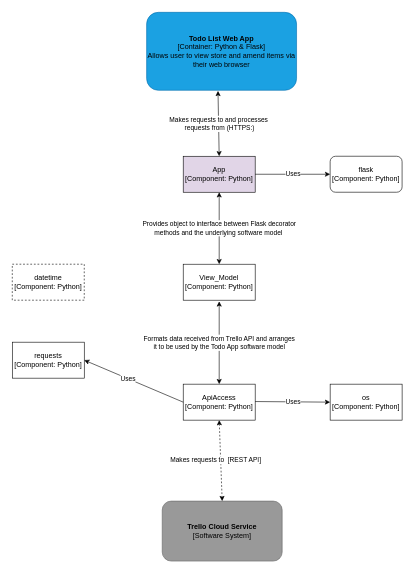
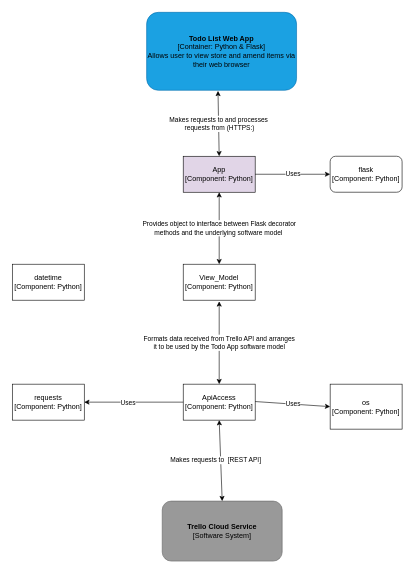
  <mxCell id="0" />
  <mxCell id="1" parent="0" />
  <mxCell id="2" value="&lt;font color=&quot;#000000&quot;&gt;&lt;b&gt;Todo List Web App&lt;/b&gt;&lt;br&gt;[Container: Python &amp;amp; Flask]&lt;br&gt;Allows user to view store and amend items via their web browser&lt;/font&gt;" style="rounded=1;whiteSpace=wrap;html=1;fillColor=#1ba1e2;strokeColor=#006EAF;fontColor=#ffffff;" parent="1" vertex="1"><mxGeometry x="244" y="20" width="250" height="130" as="geometry" /></mxCell>
  <mxCell id="3" value="App&lt;br&gt;[Component: Python]" style="rounded=0;whiteSpace=wrap;html=1;fillColor=#e1d5e7;" parent="1" vertex="1"><mxGeometry x="305" y="260" width="120" height="60" as="geometry" /></mxCell>
  <mxCell id="4" value="ApiAccess&lt;br&gt;[Component: Python]" style="rounded=0;whiteSpace=wrap;html=1;" parent="1" vertex="1"><mxGeometry x="305" y="640" width="120" height="60" as="geometry" /></mxCell>
  <mxCell id="5" value="&lt;b&gt;Trello Cloud Service&lt;/b&gt;&lt;br&gt;[Software System]" style="rounded=1;whiteSpace=wrap;html=1;strokeColor=#666666;gradientColor=#999999;fillColor=#999999;" parent="1" vertex="1"><mxGeometry x="270" y="835" width="200" height="100" as="geometry" /></mxCell>
- <mxCell id="6" value="" style="endArrow=classic;startArrow=classic;html=1;exitX=0.5;exitY=1;exitDx=0;exitDy=0;entryX=0.5;entryY=0;entryDx=0;entryDy=0;dashed=1;" parent="1" source="4" target="5" edge="1"><mxGeometry width="50" height="50" relative="1" as="geometry"><mxPoint x="320" y="680" as="sourcePoint" /><mxPoint x="369" y="825" as="targetPoint" /></mxGeometry></mxCell>
+ <mxCell id="6" value="" style="endArrow=classic;startArrow=classic;html=1;exitX=0.5;exitY=1;exitDx=0;exitDy=0;entryX=0.5;entryY=0;entryDx=0;entryDy=0;" parent="1" source="4" target="5" edge="1"><mxGeometry width="50" height="50" relative="1" as="geometry"><mxPoint x="320" y="680" as="sourcePoint" /><mxPoint x="369" y="825" as="targetPoint" /></mxGeometry></mxCell>
  <mxCell id="7" value="Makes requests to&amp;nbsp; [REST API]" style="edgeLabel;html=1;align=center;verticalAlign=middle;resizable=0;points=[];" parent="6" vertex="1" connectable="0"><mxGeometry x="0.163" relative="1" as="geometry"><mxPoint x="-9.6" y="-12.2" as="offset" /></mxGeometry></mxCell>
  <mxCell id="8" value="flask&lt;br&gt;[Component: Python]" style="whiteSpace=wrap;html=1;rounded=1;" parent="1" vertex="1"><mxGeometry x="550" y="260" width="120" height="60" as="geometry" /></mxCell>
  <mxCell id="9" value="View_Model&lt;br&gt;[Component: Python]" style="rounded=0;whiteSpace=wrap;html=1;" parent="1" vertex="1"><mxGeometry x="305" y="440" width="120" height="60" as="geometry" /></mxCell>
- <mxCell id="10" value="datetime&lt;br&gt;[Component: Python]" style="rounded=0;whiteSpace=wrap;html=1;dashed=1;" parent="1" vertex="1"><mxGeometry x="20" y="440" width="120" height="60" as="geometry" /></mxCell>
- <mxCell id="11" value="requests&lt;br&gt;[Component: Python]" style="rounded=0;whiteSpace=wrap;html=1;" parent="1" vertex="1"><mxGeometry x="20" y="570" width="120" height="60" as="geometry" /></mxCell>
- <mxCell id="12" value="os&lt;br&gt;[Component: Python]" style="rounded=0;whiteSpace=wrap;html=1;" parent="1" vertex="1"><mxGeometry x="550" y="640" width="120" height="60" as="geometry" /></mxCell>
+ <mxCell id="10" value="datetime&lt;br&gt;[Component: Python]" style="rounded=0;whiteSpace=wrap;html=1;" parent="1" vertex="1"><mxGeometry x="20" y="440" width="120" height="60" as="geometry" /></mxCell>
+ <mxCell id="11" value="requests&lt;br&gt;[Component: Python]" style="rounded=0;whiteSpace=wrap;html=1;" parent="1" vertex="1"><mxGeometry x="20" y="640" width="120" height="60" as="geometry" /></mxCell>
+ <mxCell id="12" value="os&lt;br&gt;[Component: Python]" style="rounded=0;whiteSpace=wrap;html=1;" parent="1" vertex="1"><mxGeometry x="550" y="640" width="120" height="75" as="geometry" /></mxCell>
  <mxCell id="13" value="Makes requests to and processes&lt;br&gt;&amp;nbsp;requests from (HTTPS:)" style="endArrow=classic;startArrow=classic;html=1;entryX=0.476;entryY=1.008;entryDx=0;entryDy=0;entryPerimeter=0;exitX=0.5;exitY=0;exitDx=0;exitDy=0;" parent="1" source="3" target="2" edge="1"><mxGeometry width="50" height="50" relative="1" as="geometry"><mxPoint x="359" y="239" as="sourcePoint" /><mxPoint x="360" y="160" as="targetPoint" /></mxGeometry></mxCell>
  <mxCell id="14" value="Uses" style="endArrow=classic;html=1;entryX=0;entryY=0.5;entryDx=0;entryDy=0;exitX=1;exitY=0.5;exitDx=0;exitDy=0;" parent="1" source="3" target="8" edge="1"><mxGeometry width="50" height="50" relative="1" as="geometry"><mxPoint x="425" y="350" as="sourcePoint" /><mxPoint x="475" y="300" as="targetPoint" /></mxGeometry></mxCell>
  <mxCell id="15" value="Uses" style="endArrow=classic;html=1;exitX=1;exitY=0.5;exitDx=0;exitDy=0;entryX=0;entryY=0.5;entryDx=0;entryDy=0;" parent="1" target="12" edge="1"><mxGeometry width="50" height="50" relative="1" as="geometry"><mxPoint x="425" y="669" as="sourcePoint" /><mxPoint x="530" y="669" as="targetPoint" /></mxGeometry></mxCell>
  <mxCell id="16" value="" style="endArrow=classic;html=1;exitX=0;exitY=0.5;exitDx=0;exitDy=0;entryX=1;entryY=0.5;entryDx=0;entryDy=0;" parent="1" source="4" target="11" edge="1"><mxGeometry width="50" height="50" relative="1" as="geometry"><mxPoint x="250" y="630" as="sourcePoint" /><mxPoint x="300" y="580" as="targetPoint" /></mxGeometry></mxCell>
  <mxCell id="17" value="Uses" style="edgeLabel;html=1;align=center;verticalAlign=middle;resizable=0;points=[];" parent="16" vertex="1" connectable="0"><mxGeometry x="0.127" relative="1" as="geometry"><mxPoint as="offset" /></mxGeometry></mxCell>
  <mxCell id="18" value="Provides object to interface between Flask decorator &lt;br&gt;methods and the underlying software model&amp;nbsp;" style="endArrow=classic;startArrow=classic;html=1;entryX=0.5;entryY=1;entryDx=0;entryDy=0;exitX=0.5;exitY=0;exitDx=0;exitDy=0;" parent="1" target="3" edge="1" source="9"><mxGeometry width="50" height="50" relative="1" as="geometry"><mxPoint x="365" y="380" as="sourcePoint" /><mxPoint x="360" y="320" as="targetPoint" /></mxGeometry></mxCell>
  <mxCell id="19" value="Formats data received from Trello API and arranges&lt;br&gt;it to be used by the Todo App software model" style="endArrow=classic;startArrow=classic;html=1;exitX=0.5;exitY=0;exitDx=0;exitDy=0;" edge="1" parent="1" source="4"><mxGeometry width="50" height="50" relative="1" as="geometry"><mxPoint x="320" y="550" as="sourcePoint" /><mxPoint x="365" y="502" as="targetPoint" /></mxGeometry></mxCell>
